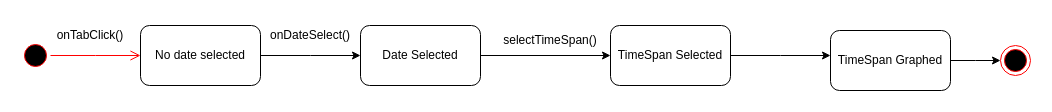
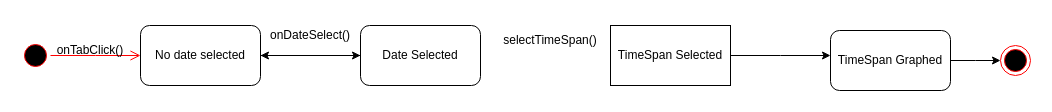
  <mxCell id="0" />
  <mxCell id="1" parent="0" />
  <mxCell id="2" value="" style="ellipse;html=1;shape=startState;fillColor=#000000;strokeColor=#ff0000;" vertex="1" parent="1"><mxGeometry x="20" y="40" width="30" height="30" as="geometry" /></mxCell>
  <mxCell id="3" value="" style="edgeStyle=orthogonalEdgeStyle;html=1;verticalAlign=bottom;endArrow=open;endSize=8;strokeColor=#ff0000;rounded=0;" edge="1" source="2" parent="1"><mxGeometry relative="1" as="geometry"><mxPoint x="140" y="55" as="targetPoint" /></mxGeometry></mxCell>
- <mxCell id="4" value="onTabClick()" style="text;html=1;strokeColor=none;fillColor=none;align=center;verticalAlign=middle;whiteSpace=wrap;rounded=0;" vertex="1" parent="1"><mxGeometry x="60" y="20" width="60" height="30" as="geometry" /></mxCell>
+ <mxCell id="4" value="onTabClick()" style="text;html=1;strokeColor=none;fillColor=none;align=center;verticalAlign=middle;whiteSpace=wrap;rounded=0;" vertex="1" parent="1"><mxGeometry x="60" y="35" width="60" height="30" as="geometry" /></mxCell>
  <mxCell id="5" style="edgeStyle=orthogonalEdgeStyle;rounded=0;orthogonalLoop=1;jettySize=auto;html=1;" edge="1" parent="1" source="6"><mxGeometry relative="1" as="geometry"><mxPoint x="360" y="55" as="targetPoint" /></mxGeometry></mxCell>
  <mxCell id="6" value="No date selected" style="rounded=1;whiteSpace=wrap;html=1;" vertex="1" parent="1"><mxGeometry x="140" y="25" width="120" height="60" as="geometry" /></mxCell>
  <mxCell id="7" value="onDateSelect()" style="text;html=1;strokeColor=none;fillColor=none;align=center;verticalAlign=middle;whiteSpace=wrap;rounded=0;" vertex="1" parent="1"><mxGeometry x="280" y="20" width="60" height="30" as="geometry" /></mxCell>
- <mxCell id="8" style="edgeStyle=orthogonalEdgeStyle;rounded=0;orthogonalLoop=1;jettySize=auto;html=1;entryX=0;entryY=0.5;entryDx=0;entryDy=0;" edge="1" parent="1" source="9" target="11"><mxGeometry relative="1" as="geometry" /></mxCell>
+ <mxCell id="8" style="edgeStyle=orthogonalEdgeStyle;rounded=0;orthogonalLoop=1;jettySize=auto;html=1;" edge="1" parent="1" source="9" target="6"><mxGeometry relative="1" as="geometry" /></mxCell>
  <mxCell id="9" value="Date Selected" style="rounded=1;whiteSpace=wrap;html=1;" vertex="1" parent="1"><mxGeometry x="360" y="25" width="120" height="60" as="geometry" /></mxCell>
  <mxCell id="10" style="edgeStyle=orthogonalEdgeStyle;rounded=0;orthogonalLoop=1;jettySize=auto;html=1;" edge="1" parent="1" source="11"><mxGeometry relative="1" as="geometry"><mxPoint x="830" y="55" as="targetPoint" /></mxGeometry></mxCell>
- <mxCell id="11" value="TimeSpan Selected" style="rounded=1;whiteSpace=wrap;html=1;" vertex="1" parent="1"><mxGeometry x="610" y="25" width="120" height="60" as="geometry" /></mxCell>
+ <mxCell id="11" value="TimeSpan Selected" style="whiteSpace=wrap;html=1;rounded=0;" vertex="1" parent="1"><mxGeometry x="610" y="25" width="120" height="60" as="geometry" /></mxCell>
  <mxCell id="12" value="selectTimeSpan()" style="text;html=1;strokeColor=none;fillColor=none;align=center;verticalAlign=middle;whiteSpace=wrap;rounded=0;" vertex="1" parent="1"><mxGeometry x="520" y="25" width="60" height="30" as="geometry" /></mxCell>
  <mxCell id="13" style="edgeStyle=orthogonalEdgeStyle;rounded=0;orthogonalLoop=1;jettySize=auto;html=1;" edge="1" parent="1" source="14"><mxGeometry relative="1" as="geometry"><mxPoint x="1000" y="60" as="targetPoint" /></mxGeometry></mxCell>
  <mxCell id="14" value="TimeSpan Graphed" style="rounded=1;whiteSpace=wrap;html=1;" vertex="1" parent="1"><mxGeometry x="830" y="30" width="120" height="60" as="geometry" /></mxCell>
  <mxCell id="15" value="" style="ellipse;html=1;shape=endState;fillColor=#000000;strokeColor=#ff0000;" vertex="1" parent="1"><mxGeometry x="1000" y="45" width="30" height="30" as="geometry" /></mxCell>
